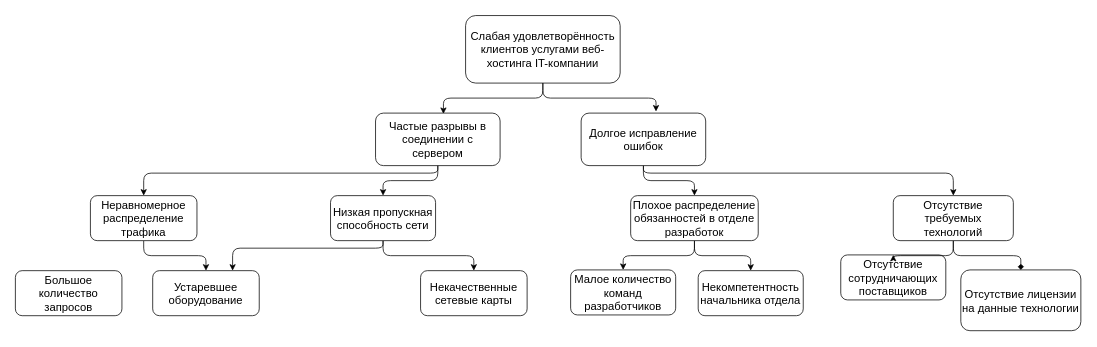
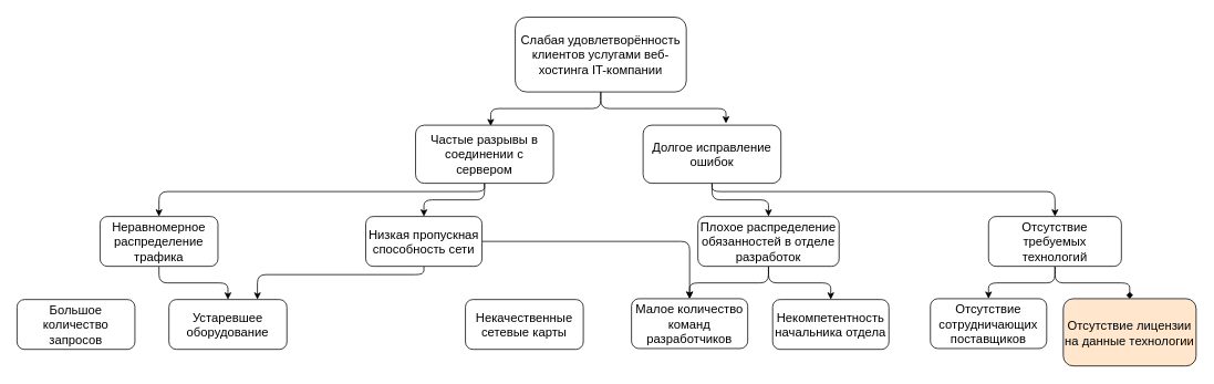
  <mxCell id="0" />
  <mxCell id="1" parent="0" />
  <mxCell id="2" style="edgeStyle=orthogonalEdgeStyle;rounded=1;orthogonalLoop=1;jettySize=auto;html=1;entryX=0.545;entryY=0.016;entryDx=0;entryDy=0;entryPerimeter=0;" parent="1" source="3" target="6" edge="1"><mxGeometry relative="1" as="geometry"><mxPoint x="480" y="160" as="targetPoint" /><Array as="points"><mxPoint x="723" y="130" /><mxPoint x="590" y="130" /><mxPoint x="590" y="151" /></Array></mxGeometry></mxCell>
  <mxCell id="3" value="&lt;span style=&quot;font-size: 15px; text-align: left;&quot;&gt;Слабая удовлетворённость клиентов услугами веб-хостинга IT-компании&lt;/span&gt;" style="rounded=1;whiteSpace=wrap;html=1;" parent="1" vertex="1"><mxGeometry x="620" y="20" width="206" height="90" as="geometry" /></mxCell>
  <mxCell id="4" style="edgeStyle=orthogonalEdgeStyle;rounded=1;orthogonalLoop=1;jettySize=auto;html=1;entryX=0.5;entryY=0;entryDx=0;entryDy=0;" parent="1" source="6" target="12" edge="1"><mxGeometry relative="1" as="geometry"><Array as="points"><mxPoint x="583" y="230" /><mxPoint x="191" y="230" /></Array></mxGeometry></mxCell>
  <mxCell id="5" style="edgeStyle=orthogonalEdgeStyle;rounded=1;orthogonalLoop=1;jettySize=auto;html=1;entryX=0.5;entryY=0;entryDx=0;entryDy=0;" parent="1" source="6" target="15" edge="1"><mxGeometry relative="1" as="geometry" /></mxCell>
  <mxCell id="6" value="&lt;div style=&quot;&quot;&gt;&lt;span style=&quot;background-color: initial; font-size: 15px;&quot;&gt;Частые разрывы в соединении с сервером&lt;/span&gt;&lt;/div&gt;" style="rounded=1;whiteSpace=wrap;html=1;align=center;" parent="1" vertex="1"><mxGeometry x="500" y="150" width="166" height="70" as="geometry" /></mxCell>
  <mxCell id="7" style="edgeStyle=orthogonalEdgeStyle;rounded=1;orthogonalLoop=1;jettySize=auto;html=1;entryX=0.5;entryY=0;entryDx=0;entryDy=0;" parent="1" source="9" target="25" edge="1"><mxGeometry relative="1" as="geometry" /></mxCell>
  <mxCell id="8" style="edgeStyle=orthogonalEdgeStyle;rounded=1;orthogonalLoop=1;jettySize=auto;html=1;entryX=0.5;entryY=0;entryDx=0;entryDy=0;" parent="1" source="9" target="28" edge="1"><mxGeometry relative="1" as="geometry"><Array as="points"><mxPoint x="857" y="230" /><mxPoint x="1270" y="230" /></Array></mxGeometry></mxCell>
  <mxCell id="9" value="&lt;div style=&quot;&quot;&gt;&lt;span style=&quot;font-size: 15px;&quot;&gt;Долгое исправление ошибок&lt;/span&gt;&lt;/div&gt;" style="rounded=1;whiteSpace=wrap;html=1;align=center;" parent="1" vertex="1"><mxGeometry x="774" y="150" width="166" height="70" as="geometry" /></mxCell>
  <mxCell id="10" style="edgeStyle=orthogonalEdgeStyle;rounded=1;orthogonalLoop=1;jettySize=auto;html=1;entryX=0.601;entryY=-0.031;entryDx=0;entryDy=0;entryPerimeter=0;" parent="1" source="3" target="9" edge="1"><mxGeometry relative="1" as="geometry" /></mxCell>
  <mxCell id="11" style="edgeStyle=orthogonalEdgeStyle;rounded=1;orthogonalLoop=1;jettySize=auto;html=1;entryX=0.5;entryY=0;entryDx=0;entryDy=0;" parent="1" source="12" target="17" edge="1"><mxGeometry relative="1" as="geometry" /></mxCell>
  <mxCell id="12" value="&lt;div style=&quot;&quot;&gt;&lt;span style=&quot;background-color: initial; font-size: 15px;&quot;&gt;Неравномерное распределение трафика&lt;/span&gt;&lt;/div&gt;" style="rounded=1;whiteSpace=wrap;html=1;align=center;" parent="1" vertex="1"><mxGeometry x="120" y="260" width="142" height="60" as="geometry" /></mxCell>
- <mxCell id="13" style="edgeStyle=orthogonalEdgeStyle;rounded=1;orthogonalLoop=1;jettySize=auto;html=1;entryX=0.5;entryY=0;entryDx=0;entryDy=0;" parent="1" source="15" target="18" edge="1"><mxGeometry relative="1" as="geometry" /></mxCell>
+ <mxCell id="13" style="edgeStyle=orthogonalEdgeStyle;rounded=1;orthogonalLoop=1;jettySize=auto;html=1;" parent="1" source="15" target="19" edge="1"><mxGeometry relative="1" as="geometry" /></mxCell>
  <mxCell id="14" style="edgeStyle=orthogonalEdgeStyle;rounded=1;orthogonalLoop=1;jettySize=auto;html=1;entryX=0.75;entryY=0;entryDx=0;entryDy=0;" parent="1" source="15" target="17" edge="1"><mxGeometry relative="1" as="geometry"><Array as="points"><mxPoint x="510" y="330" /><mxPoint x="310" y="330" /></Array></mxGeometry></mxCell>
  <mxCell id="15" value="&lt;span style=&quot;font-size: 15px;&quot;&gt;Низкая пропускная способность сети&lt;/span&gt;" style="rounded=1;whiteSpace=wrap;html=1;align=center;" parent="1" vertex="1"><mxGeometry x="440" y="260" width="140" height="60" as="geometry" /></mxCell>
  <mxCell id="16" value="&lt;div style=&quot;&quot;&gt;&lt;span style=&quot;font-size: 15px;&quot;&gt;Большое количество запросов&lt;/span&gt;&lt;/div&gt;" style="rounded=1;whiteSpace=wrap;html=1;align=center;" parent="1" vertex="1"><mxGeometry x="20" y="360" width="142" height="60" as="geometry" /></mxCell>
  <mxCell id="17" value="&lt;span style=&quot;font-size: 15px;&quot;&gt;Устаревшее оборудование&lt;/span&gt;" style="rounded=1;whiteSpace=wrap;html=1;align=center;" parent="1" vertex="1"><mxGeometry x="203" y="360" width="142" height="60" as="geometry" /></mxCell>
  <mxCell id="18" value="&lt;span style=&quot;font-size: 15px;&quot;&gt;Некачественные сетевые карты&lt;/span&gt;" style="rounded=1;whiteSpace=wrap;html=1;align=center;" parent="1" vertex="1"><mxGeometry x="560" y="360" width="142" height="60" as="geometry" /></mxCell>
  <mxCell id="19" value="&lt;span style=&quot;font-size: 15px;&quot;&gt;Малое количество команд разработчиков&lt;/span&gt;" style="rounded=1;whiteSpace=wrap;html=1;align=center;" parent="1" vertex="1"><mxGeometry x="760" y="359" width="140" height="60" as="geometry" /></mxCell>
  <mxCell id="20" value="&lt;span style=&quot;font-size: 15px;&quot;&gt;Некомпетентность начальника отдела&lt;/span&gt;" style="rounded=1;whiteSpace=wrap;html=1;align=center;" parent="1" vertex="1"><mxGeometry x="930" y="360" width="140" height="60" as="geometry" /></mxCell>
- <mxCell id="21" value="&lt;span style=&quot;font-size: 15px;&quot;&gt;Отсутствие сотрудничающих поставщиков&lt;/span&gt;" style="rounded=1;whiteSpace=wrap;html=1;align=center;" parent="1" vertex="1"><mxGeometry x="1120" y="339" width="140" height="60" as="geometry" /></mxCell>
- <mxCell id="22" value="&lt;span style=&quot;font-size: 15px;&quot;&gt;Отсутствие лицензии на данные технологии&lt;/span&gt;" style="rounded=1;whiteSpace=wrap;html=1;align=center;" parent="1" vertex="1"><mxGeometry x="1280" y="359" width="160" height="81" as="geometry" /></mxCell>
+ <mxCell id="21" value="&lt;span style=&quot;font-size: 15px;&quot;&gt;Отсутствие сотрудничающих поставщиков&lt;/span&gt;" style="rounded=1;whiteSpace=wrap;html=1;align=center;" parent="1" vertex="1"><mxGeometry x="1120" y="359" width="140" height="60" as="geometry" /></mxCell>
+ <mxCell id="22" value="&lt;span style=&quot;font-size: 15px;&quot;&gt;Отсутствие лицензии на данные технологии&lt;/span&gt;" style="rounded=1;whiteSpace=wrap;html=1;align=center;fillColor=#ffe6cc;" parent="1" vertex="1"><mxGeometry x="1280" y="359" width="160" height="81" as="geometry" /></mxCell>
  <mxCell id="23" style="edgeStyle=orthogonalEdgeStyle;rounded=1;orthogonalLoop=1;jettySize=auto;html=1;entryX=0.5;entryY=0;entryDx=0;entryDy=0;" parent="1" source="25" target="19" edge="1"><mxGeometry relative="1" as="geometry" /></mxCell>
  <mxCell id="24" style="edgeStyle=orthogonalEdgeStyle;rounded=1;orthogonalLoop=1;jettySize=auto;html=1;entryX=0.5;entryY=0;entryDx=0;entryDy=0;" parent="1" source="25" target="20" edge="1"><mxGeometry relative="1" as="geometry" /></mxCell>
  <mxCell id="25" value="&lt;span style=&quot;font-size: 15px;&quot;&gt;Плохое распределение обязанностей в отделе разработок&lt;/span&gt;" style="rounded=1;whiteSpace=wrap;html=1;align=center;" parent="1" vertex="1"><mxGeometry x="840" y="260" width="170" height="60" as="geometry" /></mxCell>
  <mxCell id="26" style="edgeStyle=orthogonalEdgeStyle;rounded=1;orthogonalLoop=1;jettySize=auto;html=1;entryX=0.5;entryY=0;entryDx=0;entryDy=0;" parent="1" source="28" target="21" edge="1"><mxGeometry relative="1" as="geometry" /></mxCell>
  <mxCell id="27" style="edgeStyle=orthogonalEdgeStyle;rounded=1;orthogonalLoop=1;jettySize=auto;html=1;entryX=0.5;entryY=0;entryDx=0;entryDy=0;endArrow=diamond;" parent="1" source="28" target="22" edge="1"><mxGeometry relative="1" as="geometry" /></mxCell>
  <mxCell id="28" value="&lt;span style=&quot;font-size: 15px;&quot;&gt;Отсутствие требуемых технологий&lt;/span&gt;" style="rounded=1;whiteSpace=wrap;html=1;align=center;" parent="1" vertex="1"><mxGeometry x="1190" y="260" width="160" height="60" as="geometry" /></mxCell>
